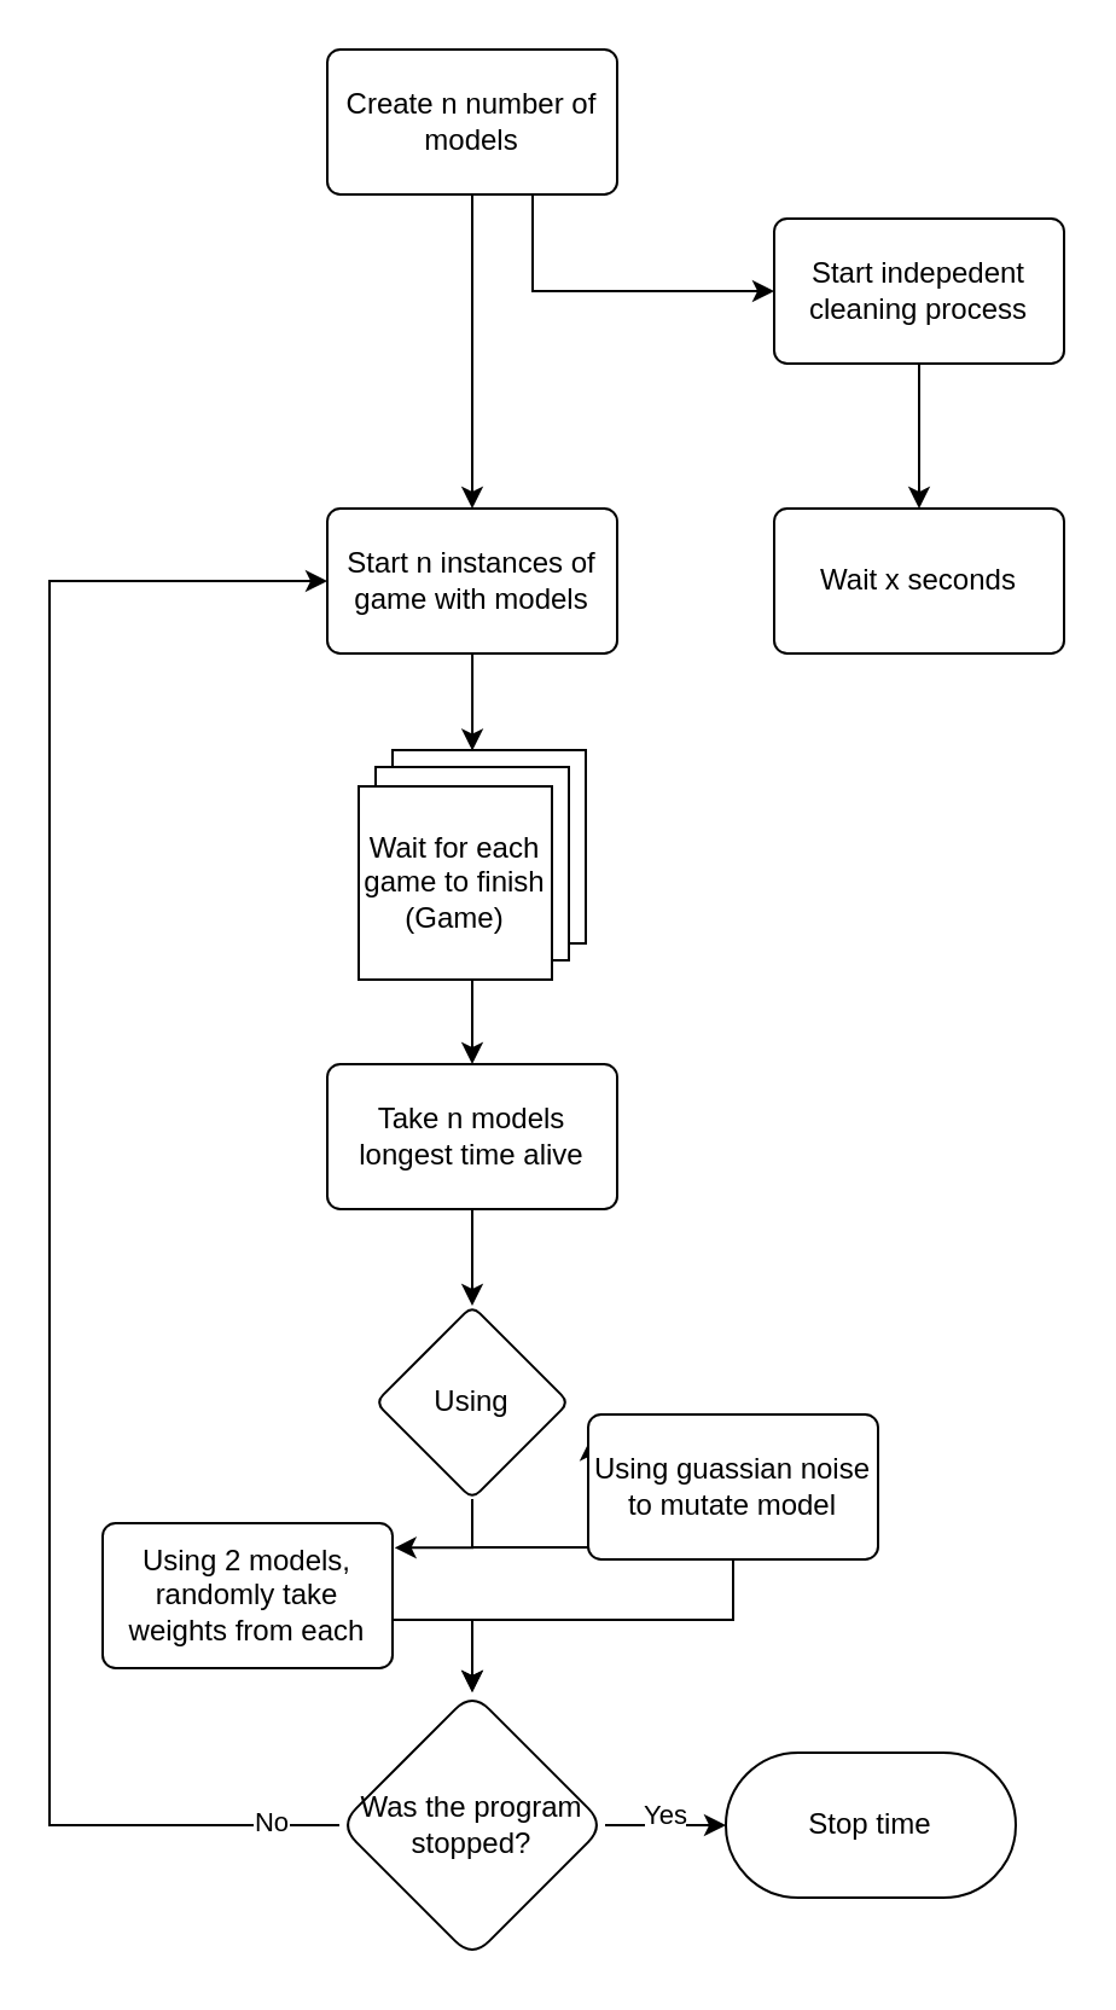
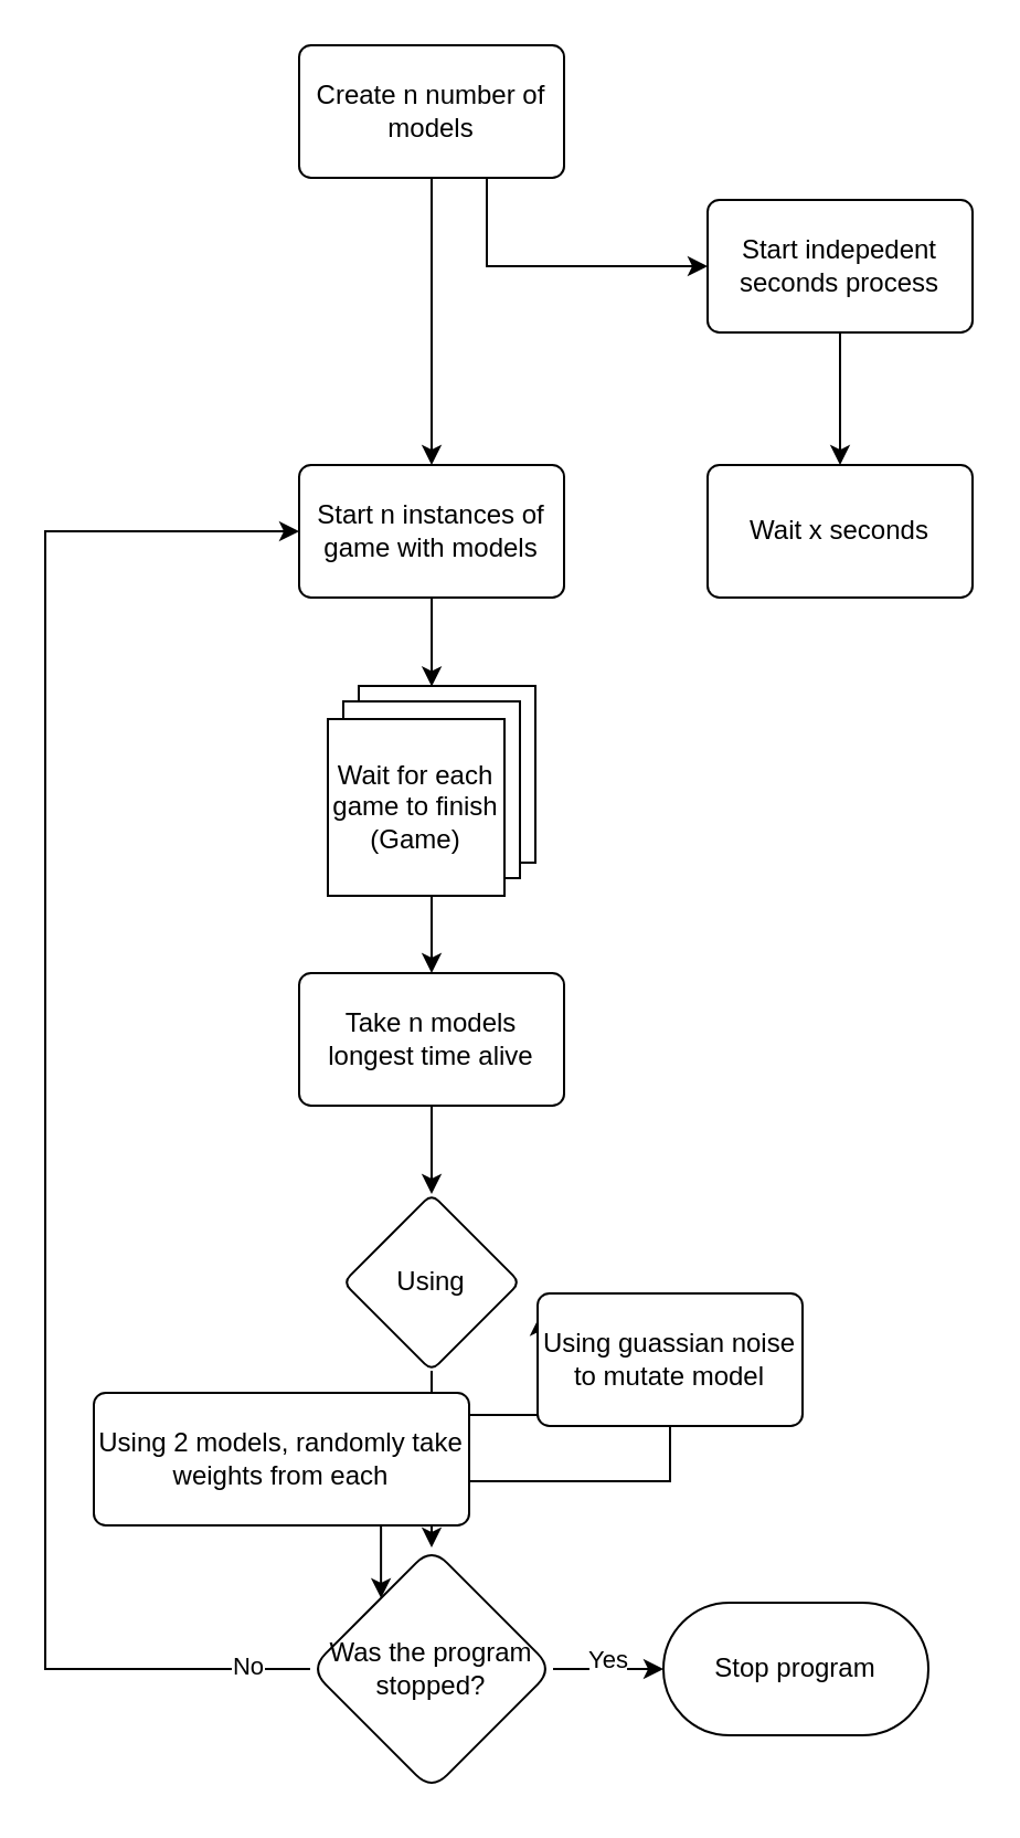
  <mxCell id="0" />
  <mxCell id="1" parent="0" />
  <mxCell id="2" style="edgeStyle=orthogonalEdgeStyle;rounded=0;orthogonalLoop=1;jettySize=auto;html=1;" edge="1" parent="1" source="4" target="5"><mxGeometry relative="1" as="geometry" /></mxCell>
  <mxCell id="3" style="edgeStyle=orthogonalEdgeStyle;rounded=0;orthogonalLoop=1;jettySize=auto;html=1;" edge="1" parent="1" source="9" target="7"><mxGeometry relative="1" as="geometry" /></mxCell>
- <mxCell id="4" value="Start indepedent cleaning process" style="rounded=1;whiteSpace=wrap;html=1;arcSize=9;" vertex="1" parent="1"><mxGeometry x="320" y="90" width="120" height="60" as="geometry" /></mxCell>
+ <mxCell id="4" value="Start indepedent seconds process" style="rounded=1;whiteSpace=wrap;html=1;arcSize=9;" vertex="1" parent="1"><mxGeometry x="320" y="90" width="120" height="60" as="geometry" /></mxCell>
  <mxCell id="5" value="Wait x seconds" style="rounded=1;whiteSpace=wrap;html=1;arcSize=9;" vertex="1" parent="1"><mxGeometry x="320" y="210" width="120" height="60" as="geometry" /></mxCell>
  <mxCell id="6" value="" style="edgeStyle=orthogonalEdgeStyle;rounded=0;orthogonalLoop=1;jettySize=auto;html=1;entryX=0.413;entryY=0.003;entryDx=0;entryDy=0;entryPerimeter=0;" edge="1" parent="1" source="7" target="10"><mxGeometry relative="1" as="geometry" /></mxCell>
  <mxCell id="7" value="Start n instances of game with models" style="rounded=1;whiteSpace=wrap;html=1;arcSize=9;" vertex="1" parent="1"><mxGeometry x="135" y="210" width="120" height="60" as="geometry" /></mxCell>
  <mxCell id="8" value="" style="edgeStyle=orthogonalEdgeStyle;rounded=0;orthogonalLoop=1;jettySize=auto;html=1;" edge="1" parent="1" source="9" target="4"><mxGeometry relative="1" as="geometry"><Array as="points"><mxPoint x="220" y="120" /></Array></mxGeometry></mxCell>
  <mxCell id="9" value="Create n number of models" style="rounded=1;whiteSpace=wrap;html=1;arcSize=9;" vertex="1" parent="1"><mxGeometry x="135" y="20" width="120" height="60" as="geometry" /></mxCell>
  <mxCell id="10" value="" style="whiteSpace=wrap;html=1;aspect=fixed;" vertex="1" parent="1"><mxGeometry x="162" y="310" width="80" height="80" as="geometry" /></mxCell>
  <mxCell id="11" value="" style="whiteSpace=wrap;html=1;aspect=fixed;" vertex="1" parent="1"><mxGeometry x="155" y="317" width="80" height="80" as="geometry" /></mxCell>
  <mxCell id="12" value="" style="edgeStyle=orthogonalEdgeStyle;rounded=0;orthogonalLoop=1;jettySize=auto;html=1;" edge="1" parent="1" source="13" target="15"><mxGeometry relative="1" as="geometry"><Array as="points"><mxPoint x="195" y="420" /><mxPoint x="195" y="420" /></Array></mxGeometry></mxCell>
  <mxCell id="13" value="Wait for each game to finish&lt;br&gt;(Game)" style="whiteSpace=wrap;html=1;aspect=fixed;" vertex="1" parent="1"><mxGeometry x="148" y="325" width="80" height="80" as="geometry" /></mxCell>
  <mxCell id="14" value="" style="edgeStyle=orthogonalEdgeStyle;rounded=0;orthogonalLoop=1;jettySize=auto;html=1;" edge="1" parent="1" source="15" target="18"><mxGeometry relative="1" as="geometry" /></mxCell>
  <mxCell id="15" value="Take n models longest time alive" style="rounded=1;whiteSpace=wrap;html=1;arcSize=9;" vertex="1" parent="1"><mxGeometry x="135" y="440" width="120" height="60" as="geometry" /></mxCell>
  <mxCell id="16" value="" style="edgeStyle=orthogonalEdgeStyle;rounded=0;orthogonalLoop=1;jettySize=auto;html=1;entryX=0.008;entryY=0.169;entryDx=0;entryDy=0;entryPerimeter=0;" edge="1" parent="1" source="18" target="20"><mxGeometry relative="1" as="geometry"><Array as="points"><mxPoint x="195" y="640" /></Array></mxGeometry></mxCell>
  <mxCell id="17" value="" style="edgeStyle=orthogonalEdgeStyle;rounded=0;orthogonalLoop=1;jettySize=auto;html=1;entryX=1.007;entryY=0.169;entryDx=0;entryDy=0;entryPerimeter=0;" edge="1" parent="1" source="18" target="22"><mxGeometry relative="1" as="geometry"><Array as="points"><mxPoint x="195" y="640" /><mxPoint x="163" y="640" /></Array></mxGeometry></mxCell>
  <mxCell id="18" value="Using" style="rhombus;whiteSpace=wrap;html=1;rounded=1;arcSize=9;" vertex="1" parent="1"><mxGeometry x="155" y="540" width="80" height="80" as="geometry" /></mxCell>
  <mxCell id="19" style="edgeStyle=orthogonalEdgeStyle;rounded=0;orthogonalLoop=1;jettySize=auto;html=1;" edge="1" parent="1" source="20" target="27"><mxGeometry relative="1" as="geometry"><Array as="points"><mxPoint x="195" y="670" /></Array></mxGeometry></mxCell>
  <mxCell id="20" value="Using guassian noise to mutate model" style="rounded=1;whiteSpace=wrap;html=1;arcSize=9;" vertex="1" parent="1"><mxGeometry x="243" y="585" width="120" height="60" as="geometry" /></mxCell>
  <mxCell id="21" style="edgeStyle=orthogonalEdgeStyle;rounded=0;orthogonalLoop=1;jettySize=auto;html=1;" edge="1" parent="1" source="22" target="27"><mxGeometry relative="1" as="geometry"><Array as="points"><mxPoint x="195" y="670" /></Array></mxGeometry></mxCell>
- <mxCell id="22" value="Using 2 models, randomly take weights from each" style="rounded=1;whiteSpace=wrap;html=1;arcSize=9;" vertex="1" parent="1"><mxGeometry x="42" y="630" width="120" height="60" as="geometry" /></mxCell>
+ <mxCell id="22" value="Using 2 models, randomly take weights from each" style="rounded=1;whiteSpace=wrap;html=1;arcSize=9;" vertex="1" parent="1"><mxGeometry x="42" y="630" width="170" height="60" as="geometry" /></mxCell>
  <mxCell id="23" style="edgeStyle=orthogonalEdgeStyle;rounded=0;orthogonalLoop=1;jettySize=auto;html=1;entryX=0;entryY=0.5;entryDx=0;entryDy=0;" edge="1" parent="1" source="27" target="28"><mxGeometry relative="1" as="geometry" /></mxCell>
  <mxCell id="24" value="Yes" style="edgeLabel;html=1;align=center;verticalAlign=middle;resizable=0;points=[];" vertex="1" connectable="0" parent="23"><mxGeometry x="-0.027" y="5" relative="1" as="geometry"><mxPoint as="offset" /></mxGeometry></mxCell>
  <mxCell id="25" style="edgeStyle=orthogonalEdgeStyle;rounded=0;orthogonalLoop=1;jettySize=auto;html=1;" edge="1" parent="1" source="27" target="7"><mxGeometry relative="1" as="geometry"><Array as="points"><mxPoint x="20" y="755" /><mxPoint x="20" y="240" /></Array></mxGeometry></mxCell>
  <mxCell id="26" value="No" style="edgeLabel;html=1;align=center;verticalAlign=middle;resizable=0;points=[];" vertex="1" connectable="0" parent="25"><mxGeometry x="-0.922" y="-2" relative="1" as="geometry"><mxPoint as="offset" /></mxGeometry></mxCell>
  <mxCell id="27" value="Was the program stopped?" style="rhombus;whiteSpace=wrap;html=1;rounded=1;" vertex="1" parent="1"><mxGeometry x="140" y="700" width="110" height="110" as="geometry" /></mxCell>
- <mxCell id="28" value="Stop time" style="rounded=1;whiteSpace=wrap;html=1;arcSize=50;" vertex="1" parent="1"><mxGeometry x="300" y="725" width="120" height="60" as="geometry" /></mxCell>
+ <mxCell id="28" value="Stop program" style="rounded=1;whiteSpace=wrap;html=1;arcSize=50;" vertex="1" parent="1"><mxGeometry x="300" y="725" width="120" height="60" as="geometry" /></mxCell>
